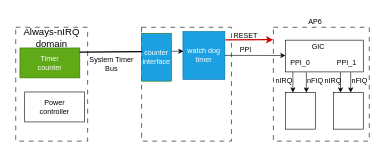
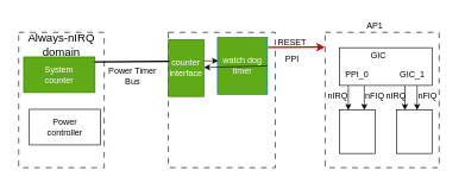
  <mxCell id="0" />
  <mxCell id="1" parent="0" />
  <mxCell id="2" value="" style="rounded=0;whiteSpace=wrap;html=1;dashed=1;dashPattern=8 8;" parent="1" vertex="1"><mxGeometry x="25" y="45" width="120" height="190" as="geometry" /></mxCell>
- <mxCell id="3" value="Timer&lt;br&gt;counter" style="rounded=0;whiteSpace=wrap;html=1;fillColor=#60a917;fontColor=#ffffff;strokeColor=#2D7600;" parent="1" vertex="1"><mxGeometry x="32" y="79.5" width="100" height="50" as="geometry" /></mxCell>
+ <mxCell id="3" value="System&lt;br&gt;counter" style="rounded=0;whiteSpace=wrap;html=1;fillColor=#60a917;fontColor=#ffffff;strokeColor=#2D7600;" parent="1" vertex="1"><mxGeometry x="32" y="79.5" width="100" height="50" as="geometry" /></mxCell>
  <mxCell id="4" value="&lt;font style=&quot;font-size: 16px;&quot;&gt;Always-nIRQ&lt;br&gt;domain&lt;/font&gt;" style="text;html=1;strokeColor=none;fillColor=none;align=center;verticalAlign=middle;whiteSpace=wrap;rounded=0;" parent="1" vertex="1"><mxGeometry x="20" y="50.5" width="130" height="23" as="geometry" /></mxCell>
  <mxCell id="5" value="" style="rounded=0;whiteSpace=wrap;html=1;dashed=1;dashPattern=8 8;" parent="1" vertex="1"><mxGeometry x="235" y="45" width="150" height="190" as="geometry" /></mxCell>
  <mxCell id="6" value="" style="rounded=0;whiteSpace=wrap;html=1;dashed=1;dashPattern=8 8;" parent="1" vertex="1"><mxGeometry x="455" y="45" width="160" height="190" as="geometry" /></mxCell>
  <mxCell id="7" value="Power&lt;br&gt;controller" style="rounded=0;whiteSpace=wrap;html=1;" parent="1" vertex="1"><mxGeometry x="40" y="153" width="100" height="50" as="geometry" /></mxCell>
- <mxCell id="8" value="AP6" style="text;html=1;strokeColor=none;fillColor=none;align=center;verticalAlign=middle;whiteSpace=wrap;rounded=0;" parent="1" vertex="1"><mxGeometry x="495" y="20.5" width="60" height="30" as="geometry" /></mxCell>
+ <mxCell id="8" value="AP1" style="text;html=1;strokeColor=none;fillColor=none;align=center;verticalAlign=middle;whiteSpace=wrap;rounded=0;" parent="1" vertex="1"><mxGeometry x="495" y="20.5" width="60" height="30" as="geometry" /></mxCell>
  <mxCell id="9" value="" style="rounded=0;whiteSpace=wrap;html=1;movable=1;resizable=1;rotatable=1;deletable=1;editable=1;locked=0;connectable=1;" parent="1" vertex="1"><mxGeometry x="475" y="66.5" width="130" height="53" as="geometry" /></mxCell>
  <mxCell id="10" value="GIC" style="text;html=1;strokeColor=none;fillColor=none;align=center;verticalAlign=middle;whiteSpace=wrap;rounded=0;" parent="1" vertex="1"><mxGeometry x="500" y="62" width="60" height="30" as="geometry" /></mxCell>
  <mxCell id="11" value="PPI_0" style="text;html=1;strokeColor=none;fillColor=none;align=center;verticalAlign=middle;whiteSpace=wrap;rounded=0;" parent="1" vertex="1"><mxGeometry x="475" y="89.5" width="50" height="30" as="geometry" /></mxCell>
- <mxCell id="12" value="watch dog&lt;br&gt;timer" style="rounded=0;whiteSpace=wrap;html=1;fillColor=#1ba1e2;fontColor=#ffffff;strokeColor=#006EAF;" parent="1" vertex="1"><mxGeometry x="304" y="52" width="70" height="80" as="geometry" /></mxCell>
- <mxCell id="13" value="" style="endArrow=classic;html=1;rounded=0;exitX=1;exitY=0.5;exitDx=0;exitDy=0;entryX=0.004;entryY=0.087;entryDx=0;entryDy=0;entryPerimeter=0;" edge="1" parent="1" source="12" target="11"><mxGeometry width="50" height="50" relative="1" as="geometry"><mxPoint x="375" y="112" as="sourcePoint" /><mxPoint x="455" y="92" as="targetPoint" /></mxGeometry></mxCell>
+ <mxCell id="12" value="watch dog&lt;br&gt;timer" style="rounded=0;whiteSpace=wrap;html=1;fillColor=#60a917;fontColor=#ffffff;strokeColor=#006EAF;" parent="1" vertex="1"><mxGeometry x="304" y="52" width="70" height="80" as="geometry" /></mxCell>
+ <mxCell id="13" value="" style="endArrow=classic;html=1;rounded=0;exitX=1;exitY=0.5;exitDx=0;exitDy=0;" edge="1" parent="1" source="12" target="16"><mxGeometry width="50" height="50" relative="1" as="geometry"><mxPoint x="375" y="112" as="sourcePoint" /><mxPoint x="455" y="92" as="targetPoint" /></mxGeometry></mxCell>
  <mxCell id="14" value="" style="rounded=0;whiteSpace=wrap;html=1;movable=1;resizable=1;rotatable=1;deletable=1;editable=1;locked=0;connectable=1;" vertex="1" parent="1"><mxGeometry x="475" y="154" width="50" height="61" as="geometry" /></mxCell>
  <mxCell id="15" value="" style="rounded=0;whiteSpace=wrap;html=1;movable=1;resizable=1;rotatable=1;deletable=1;editable=1;locked=0;connectable=1;" vertex="1" parent="1"><mxGeometry x="555" y="154" width="50" height="61" as="geometry" /></mxCell>
- <mxCell id="16" value="counter&lt;br&gt;interface" style="rounded=0;whiteSpace=wrap;html=1;fillColor=#1ba1e2;fontColor=#ffffff;strokeColor=#2D7600;" vertex="1" parent="1"><mxGeometry x="235" y="55" width="50" height="80" as="geometry" /></mxCell>
+ <mxCell id="16" value="counter&lt;br&gt;interface" style="rounded=0;whiteSpace=wrap;html=1;fillColor=#60a917;fontColor=#ffffff;strokeColor=#2D7600;" vertex="1" parent="1"><mxGeometry x="235" y="55" width="50" height="80" as="geometry" /></mxCell>
  <mxCell id="17" value="" style="endArrow=none;html=1;rounded=0;entryX=0.026;entryY=0.385;entryDx=0;entryDy=0;entryPerimeter=0;exitX=0.996;exitY=0.138;exitDx=0;exitDy=0;exitPerimeter=0;strokeWidth=2;" edge="1" parent="1" source="3" target="16"><mxGeometry width="50" height="50" relative="1" as="geometry"><mxPoint x="160" y="92" as="sourcePoint" /><mxPoint x="235" y="85" as="targetPoint" /></mxGeometry></mxCell>
- <mxCell id="18" value="System Timer&lt;br&gt;Bus" style="text;html=1;strokeColor=none;fillColor=none;align=center;verticalAlign=middle;whiteSpace=wrap;rounded=0;" vertex="1" parent="1"><mxGeometry x="125" y="92" width="120" height="30" as="geometry" /></mxCell>
+ <mxCell id="18" value="Power Timer&lt;br&gt;Bus" style="text;html=1;strokeColor=none;fillColor=none;align=center;verticalAlign=middle;whiteSpace=wrap;rounded=0;" vertex="1" parent="1"><mxGeometry x="125" y="92" width="120" height="30" as="geometry" /></mxCell>
  <mxCell id="19" value="" style="endArrow=classic;html=1;rounded=0;" edge="1" parent="1"><mxGeometry width="50" height="50" relative="1" as="geometry"><mxPoint x="285" y="85" as="sourcePoint" /><mxPoint x="305" y="85" as="targetPoint" /></mxGeometry></mxCell>
  <mxCell id="20" value="" style="endArrow=classic;html=1;rounded=0;exitX=0.933;exitY=0.211;exitDx=0;exitDy=0;exitPerimeter=0;entryX=-0.002;entryY=0.209;entryDx=0;entryDy=0;entryPerimeter=0;strokeColor=#CC0000;strokeWidth=2;" edge="1" parent="1"><mxGeometry width="50" height="50" relative="1" as="geometry"><mxPoint x="374.95" y="66.09" as="sourcePoint" /><mxPoint x="454.64" y="65.71" as="targetPoint" /></mxGeometry></mxCell>
  <mxCell id="21" value="RESET" style="text;html=1;strokeColor=none;fillColor=none;align=center;verticalAlign=middle;whiteSpace=wrap;rounded=0;" vertex="1" parent="1"><mxGeometry x="379" y="43.5" width="60" height="30" as="geometry" /></mxCell>
  <mxCell id="22" value="PPI" style="text;html=1;strokeColor=none;fillColor=none;align=center;verticalAlign=middle;whiteSpace=wrap;rounded=0;" vertex="1" parent="1"><mxGeometry x="379" y="66.5" width="60" height="30" as="geometry" /></mxCell>
- <mxCell id="23" value="PPI_1" style="text;html=1;strokeColor=none;fillColor=none;align=center;verticalAlign=middle;whiteSpace=wrap;rounded=0;" vertex="1" parent="1"><mxGeometry x="550" y="89.5" width="55" height="30" as="geometry" /></mxCell>
+ <mxCell id="23" value="GIC_1" style="text;html=1;strokeColor=none;fillColor=none;align=center;verticalAlign=middle;whiteSpace=wrap;rounded=0;" vertex="1" parent="1"><mxGeometry x="550" y="89.5" width="55" height="30" as="geometry" /></mxCell>
  <mxCell id="24" value="" style="endArrow=classic;html=1;rounded=0;entryX=0.25;entryY=0;entryDx=0;entryDy=0;exitX=0.25;exitY=1;exitDx=0;exitDy=0;" edge="1" parent="1" source="11" target="14"><mxGeometry width="50" height="50" relative="1" as="geometry"><mxPoint x="485" y="125" as="sourcePoint" /><mxPoint x="545" y="95" as="targetPoint" /></mxGeometry></mxCell>
  <mxCell id="25" value="" style="endArrow=classic;html=1;rounded=0;entryX=0.25;entryY=0;entryDx=0;entryDy=0;exitX=0.25;exitY=1;exitDx=0;exitDy=0;" edge="1" parent="1"><mxGeometry width="50" height="50" relative="1" as="geometry"><mxPoint x="510" y="120" as="sourcePoint" /><mxPoint x="510" y="154" as="targetPoint" /></mxGeometry></mxCell>
  <mxCell id="26" value="" style="endArrow=classic;html=1;rounded=0;entryX=0.25;entryY=0;entryDx=0;entryDy=0;exitX=0.25;exitY=1;exitDx=0;exitDy=0;" edge="1" parent="1"><mxGeometry width="50" height="50" relative="1" as="geometry"><mxPoint x="567" y="120" as="sourcePoint" /><mxPoint x="567" y="154" as="targetPoint" /></mxGeometry></mxCell>
  <mxCell id="27" value="" style="endArrow=classic;html=1;rounded=0;entryX=0.25;entryY=0;entryDx=0;entryDy=0;exitX=0.25;exitY=1;exitDx=0;exitDy=0;" edge="1" parent="1"><mxGeometry width="50" height="50" relative="1" as="geometry"><mxPoint x="584" y="120" as="sourcePoint" /><mxPoint x="584" y="154" as="targetPoint" /></mxGeometry></mxCell>
  <mxCell id="28" value="nIRQ" style="text;html=1;strokeColor=none;fillColor=none;align=center;verticalAlign=middle;whiteSpace=wrap;rounded=0;" vertex="1" parent="1"><mxGeometry x="443" y="119" width="60" height="30" as="geometry" /></mxCell>
  <mxCell id="29" value="nFIQ" style="text;html=1;strokeColor=none;fillColor=none;align=center;verticalAlign=middle;whiteSpace=wrap;rounded=0;" vertex="1" parent="1"><mxGeometry x="495" y="119.5" width="60" height="30" as="geometry" /></mxCell>
  <mxCell id="30" value="nIRQ" style="text;html=1;strokeColor=none;fillColor=none;align=center;verticalAlign=middle;whiteSpace=wrap;rounded=0;" vertex="1" parent="1"><mxGeometry x="525" y="119" width="60" height="30" as="geometry" /></mxCell>
  <mxCell id="31" value="nFIQ" style="text;html=1;strokeColor=none;fillColor=none;align=center;verticalAlign=middle;whiteSpace=wrap;rounded=0;" vertex="1" parent="1"><mxGeometry x="569" y="119" width="60" height="30" as="geometry" /></mxCell>
